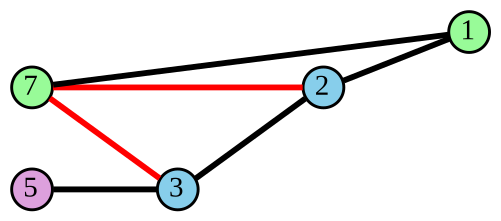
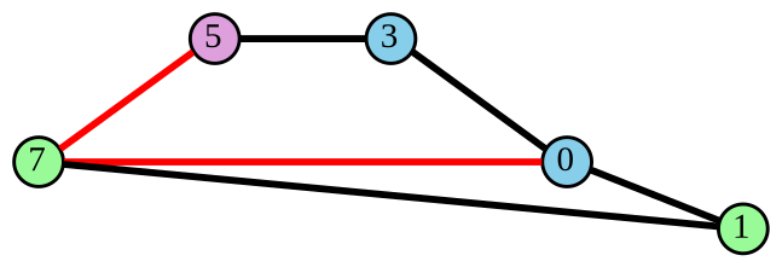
  graph {
    fontname="Liberation Serif"
    rankdir=LR
    splines=line
    node [fillcolor=skyblue fixedsize=true fontname="Liberation Serif" fontsize=10 shape=circle style=filled]
    edge [arrowhead=none color=black fontname="Liberation Serif" penwidth=2]
-   2 [height=0.19444 width=0.19444]
+   2 [height=0.19444 width=0.19444 label=0]
    1 [fillcolor=palegreen height=0.19444 width=0.19444]
    3 [height=0.19444 width=0.19444]
    n4 [fillcolor=palegreen height=0.19444 label=7 width=0.19444]
    5 [fillcolor=plum height=0.19444 width=0.19444]
    2 -- 1
    3 -- 2
    n4 -- 2 [color=red]
    n4 -- 1
-   n4 -- 3 [color=red]
+   n4 -- 5 [color=red]
    5 -- 3
  }
